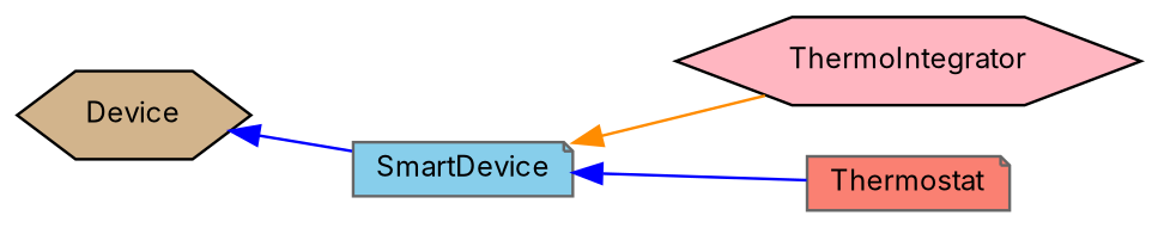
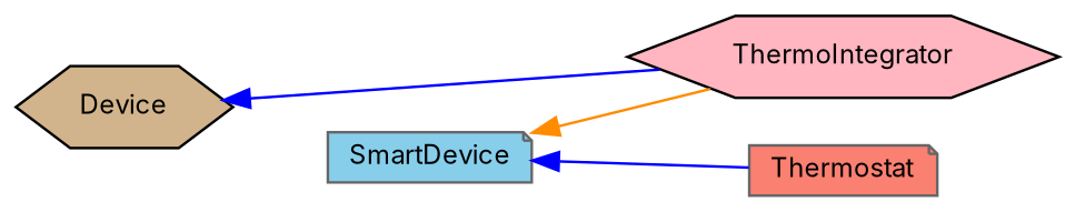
  digraph {
    fontname=Inter
    rankdir=LR
    node [color=black fontname=Inter fontsize=10 shape=hexagon style=filled]
    edge [color=blue dir=back fontname=Inter fontsize=10 labelfontname=Helvetica labelfontsize=10 style=solid]
    n1 [fillcolor=lightpink fontcolor=black height=0.2 label=ThermoIntegrator width=0.4]
    n2 [color=gray40 fillcolor=salmon height=0.2 label=Thermostat shape=note width=0.4]
    n3 [color=gray40 fillcolor=skyblue height=0.2 label=SmartDevice shape=note width=0.4]
    n4 [fillcolor=tan height=0.2 label=Device width=0.4]
    n3 -> n1 [color=darkorange]
    n3 -> n2
-   n4 -> n3
+   n4 -> n1
  }
